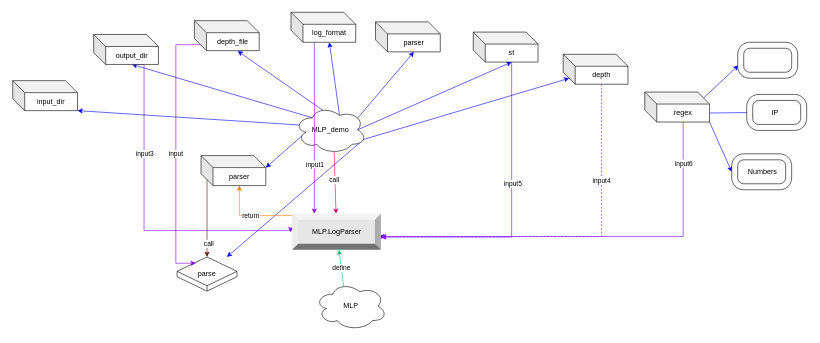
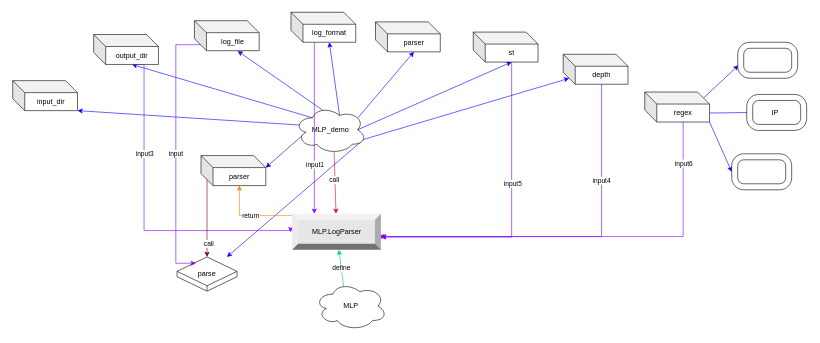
  <mxCell id="0" />
  <mxCell id="1" parent="0" />
  <mxCell id="2" style="rounded=0;orthogonalLoop=1;jettySize=auto;html=1;exitX=0.07;exitY=0.4;exitDx=0;exitDy=0;exitPerimeter=0;entryX=1;entryY=1;entryDx=0;entryDy=0;entryPerimeter=0;fontColor=#000000;strokeColor=#0000FF;" edge="1" parent="1" source="13" target="14"><mxGeometry relative="1" as="geometry" /></mxCell>
  <mxCell id="3" style="edgeStyle=none;rounded=0;orthogonalLoop=1;jettySize=auto;html=1;exitX=0.25;exitY=0.25;exitDx=0;exitDy=0;exitPerimeter=0;entryX=0;entryY=0;entryDx=64;entryDy=50;entryPerimeter=0;fontColor=#000000;strokeColor=#0000FF;" edge="1" parent="1" source="13" target="17"><mxGeometry relative="1" as="geometry" /></mxCell>
  <mxCell id="4" style="edgeStyle=none;rounded=0;orthogonalLoop=1;jettySize=auto;html=1;exitX=0.4;exitY=0.1;exitDx=0;exitDy=0;exitPerimeter=0;entryX=0.668;entryY=1.013;entryDx=0;entryDy=0;entryPerimeter=0;fontColor=#000000;strokeColor=#0000FF;" edge="1" parent="1" source="13" target="18"><mxGeometry relative="1" as="geometry" /></mxCell>
  <mxCell id="5" style="edgeStyle=none;rounded=0;orthogonalLoop=1;jettySize=auto;html=1;exitX=0.625;exitY=0.2;exitDx=0;exitDy=0;exitPerimeter=0;entryX=0;entryY=0;entryDx=64;entryDy=50;entryPerimeter=0;fontColor=#000000;strokeColor=#0000FF;" edge="1" parent="1" source="13" target="21"><mxGeometry relative="1" as="geometry" /></mxCell>
  <mxCell id="6" style="edgeStyle=none;rounded=0;orthogonalLoop=1;jettySize=auto;html=1;exitX=0.88;exitY=0.25;exitDx=0;exitDy=0;exitPerimeter=0;entryX=0;entryY=0;entryDx=64;entryDy=50;entryPerimeter=0;strokeColor=#0000FF;fontColor=#000000;" edge="1" parent="1" source="13" target="22"><mxGeometry relative="1" as="geometry" /></mxCell>
  <mxCell id="7" style="edgeStyle=none;rounded=0;orthogonalLoop=1;jettySize=auto;html=1;exitX=0.875;exitY=0.5;exitDx=0;exitDy=0;exitPerimeter=0;entryX=0;entryY=0;entryDx=64;entryDy=50;entryPerimeter=0;strokeColor=#0000FF;fontColor=#000000;" edge="1" parent="1" source="13" target="25"><mxGeometry relative="1" as="geometry" /></mxCell>
  <mxCell id="8" style="edgeStyle=none;rounded=0;orthogonalLoop=1;jettySize=auto;html=1;exitX=0.96;exitY=0.7;exitDx=0;exitDy=0;exitPerimeter=0;entryX=0;entryY=0;entryDx=10;entryDy=40;entryPerimeter=0;strokeColor=#0000FF;fontColor=#000000;" edge="1" parent="1" source="13" target="28"><mxGeometry relative="1" as="geometry" /></mxCell>
  <mxCell id="9" style="edgeStyle=none;rounded=0;orthogonalLoop=1;jettySize=auto;html=1;exitX=0.96;exitY=0.7;exitDx=0;exitDy=0;exitPerimeter=0;strokeColor=#0000FF;fontColor=#000000;" edge="1" parent="1" source="13" target="47"><mxGeometry relative="1" as="geometry" /></mxCell>
  <mxCell id="10" style="edgeStyle=none;rounded=0;orthogonalLoop=1;jettySize=auto;html=1;exitX=0.55;exitY=0.95;exitDx=0;exitDy=0;exitPerimeter=0;strokeColor=#CC0066;fontColor=#000000;" edge="1" parent="1" source="13" target="40"><mxGeometry relative="1" as="geometry" /></mxCell>
  <mxCell id="11" value="call" style="edgeLabel;html=1;align=center;verticalAlign=middle;resizable=0;points=[];fontColor=#000000;" vertex="1" connectable="0" parent="10"><mxGeometry x="-0.104" y="-2" relative="1" as="geometry"><mxPoint as="offset" /></mxGeometry></mxCell>
  <mxCell id="12" style="rounded=0;orthogonalLoop=1;jettySize=auto;html=1;exitX=0.16;exitY=0.55;exitDx=0;exitDy=0;exitPerimeter=0;entryX=0;entryY=0;entryDx=108;entryDy=20;entryPerimeter=0;strokeColor=#0000CC;fontColor=#000000;" edge="1" parent="1" source="13" target="46"><mxGeometry relative="1" as="geometry" /></mxCell>
  <mxCell id="13" value="MLP_demo" style="ellipse;shape=cloud;whiteSpace=wrap;html=1;" vertex="1" parent="1"><mxGeometry x="490" y="176" width="120" height="80" as="geometry" /></mxCell>
  <mxCell id="14" value="&lt;font color=&quot;#000000&quot;&gt;input_dir&lt;/font&gt;" style="shape=cube;whiteSpace=wrap;html=1;boundedLbl=1;backgroundOutline=1;darkOpacity=0.05;darkOpacity2=0.1;fontColor=#67AB9F;" vertex="1" parent="1"><mxGeometry x="20" y="134" width="108" height="50" as="geometry" /></mxCell>
  <mxCell id="15" style="edgeStyle=orthogonalEdgeStyle;rounded=0;orthogonalLoop=1;jettySize=auto;html=1;exitX=0;exitY=0;exitDx=64;exitDy=50;exitPerimeter=0;entryX=-0.017;entryY=0.512;entryDx=0;entryDy=0;entryPerimeter=0;strokeColor=#7F00FF;fontColor=#000000;" edge="1" parent="1" source="17" target="40"><mxGeometry relative="1" as="geometry"><Array as="points"><mxPoint x="239" y="107" /><mxPoint x="239" y="384" /><mxPoint x="484" y="384" /></Array></mxGeometry></mxCell>
  <mxCell id="16" value="input3" style="edgeLabel;html=1;align=center;verticalAlign=middle;resizable=0;points=[];fontColor=#000000;" vertex="1" connectable="0" parent="15"><mxGeometry x="-0.383" relative="1" as="geometry"><mxPoint as="offset" /></mxGeometry></mxCell>
  <mxCell id="17" value="&lt;font color=&quot;#000000&quot;&gt;output_dir&lt;/font&gt;" style="shape=cube;whiteSpace=wrap;html=1;boundedLbl=1;backgroundOutline=1;darkOpacity=0.05;darkOpacity2=0.1;fontColor=#67AB9F;" vertex="1" parent="1"><mxGeometry x="155" y="57" width="108" height="50" as="geometry" /></mxCell>
- <mxCell id="18" value="&lt;font color=&quot;#000000&quot;&gt;&lt;span style=&quot;caret-color: rgb(0, 0, 0);&quot;&gt;depth_file&lt;/span&gt;&lt;/font&gt;" style="shape=cube;whiteSpace=wrap;html=1;boundedLbl=1;backgroundOutline=1;darkOpacity=0.05;darkOpacity2=0.1;fontColor=#67AB9F;" vertex="1" parent="1"><mxGeometry x="323" y="34" width="108" height="50" as="geometry" /></mxCell>
+ <mxCell id="18" value="&lt;font color=&quot;#000000&quot;&gt;&lt;span style=&quot;caret-color: rgb(0, 0, 0);&quot;&gt;log_file&lt;/span&gt;&lt;/font&gt;" style="shape=cube;whiteSpace=wrap;html=1;boundedLbl=1;backgroundOutline=1;darkOpacity=0.05;darkOpacity2=0.1;fontColor=#67AB9F;" vertex="1" parent="1"><mxGeometry x="323" y="34" width="108" height="50" as="geometry" /></mxCell>
  <mxCell id="19" style="rounded=0;orthogonalLoop=1;jettySize=auto;html=1;strokeColor=#7F00FF;fontColor=#000000;edgeStyle=orthogonalEdgeStyle;" edge="1" parent="1" source="21" target="40"><mxGeometry relative="1" as="geometry"><Array as="points"><mxPoint x="523" y="290" /><mxPoint x="523" y="290" /></Array></mxGeometry></mxCell>
  <mxCell id="20" value="input1" style="edgeLabel;html=1;align=center;verticalAlign=middle;resizable=0;points=[];fontColor=#000000;" vertex="1" connectable="0" parent="19"><mxGeometry x="0.222" y="-1" relative="1" as="geometry"><mxPoint x="1" y="28" as="offset" /></mxGeometry></mxCell>
  <mxCell id="21" value="&lt;font color=&quot;#000000&quot;&gt;&lt;span style=&quot;caret-color: rgb(0, 0, 0);&quot;&gt;log_format&lt;/span&gt;&lt;/font&gt;" style="shape=cube;whiteSpace=wrap;html=1;boundedLbl=1;backgroundOutline=1;darkOpacity=0.05;darkOpacity2=0.1;fontColor=#67AB9F;" vertex="1" parent="1"><mxGeometry x="484" y="20" width="108" height="50" as="geometry" /></mxCell>
  <mxCell id="22" value="&lt;font color=&quot;#000000&quot;&gt;&lt;span style=&quot;caret-color: rgb(0, 0, 0);&quot;&gt;parser&lt;/span&gt;&lt;/font&gt;" style="shape=cube;whiteSpace=wrap;html=1;boundedLbl=1;backgroundOutline=1;darkOpacity=0.05;darkOpacity2=0.1;fontColor=#67AB9F;" vertex="1" parent="1"><mxGeometry x="625" y="36" width="108" height="50" as="geometry" /></mxCell>
  <mxCell id="23" style="edgeStyle=orthogonalEdgeStyle;rounded=0;orthogonalLoop=1;jettySize=auto;html=1;exitX=0;exitY=0;exitDx=64;exitDy=50;exitPerimeter=0;entryX=0.997;entryY=0.648;entryDx=0;entryDy=0;entryPerimeter=0;strokeColor=#7F00FF;fontColor=#000000;" edge="1" parent="1" source="25" target="40"><mxGeometry relative="1" as="geometry" /></mxCell>
  <mxCell id="24" value="input5" style="edgeLabel;html=1;align=center;verticalAlign=middle;resizable=0;points=[];fontColor=#000000;" vertex="1" connectable="0" parent="23"><mxGeometry x="-0.209" y="1" relative="1" as="geometry"><mxPoint as="offset" /></mxGeometry></mxCell>
  <mxCell id="25" value="&lt;font color=&quot;#000000&quot;&gt;&lt;span style=&quot;caret-color: rgb(0, 0, 0);&quot;&gt;st&lt;/span&gt;&lt;/font&gt;" style="shape=cube;whiteSpace=wrap;html=1;boundedLbl=1;backgroundOutline=1;darkOpacity=0.05;darkOpacity2=0.1;fontColor=#67AB9F;" vertex="1" parent="1"><mxGeometry x="788" y="53" width="108" height="50" as="geometry" /></mxCell>
- <mxCell id="26" style="edgeStyle=orthogonalEdgeStyle;rounded=0;orthogonalLoop=1;jettySize=auto;html=1;exitX=0;exitY=0;exitDx=64;exitDy=50;exitPerimeter=0;entryX=1.003;entryY=0.633;entryDx=0;entryDy=0;entryPerimeter=0;strokeColor=#7F00FF;fontColor=#000000;dashed=1;" edge="1" parent="1" source="28" target="40"><mxGeometry relative="1" as="geometry" /></mxCell>
+ <mxCell id="26" style="edgeStyle=orthogonalEdgeStyle;rounded=0;orthogonalLoop=1;jettySize=auto;html=1;exitX=0;exitY=0;exitDx=64;exitDy=50;exitPerimeter=0;entryX=1.003;entryY=0.633;entryDx=0;entryDy=0;entryPerimeter=0;strokeColor=#7F00FF;fontColor=#000000;" edge="1" parent="1" source="28" target="40"><mxGeometry relative="1" as="geometry" /></mxCell>
  <mxCell id="27" value="input4" style="edgeLabel;html=1;align=center;verticalAlign=middle;resizable=0;points=[];fontColor=#000000;" vertex="1" connectable="0" parent="26"><mxGeometry x="-0.484" y="-1" relative="1" as="geometry"><mxPoint as="offset" /></mxGeometry></mxCell>
  <mxCell id="28" value="&lt;font color=&quot;#000000&quot;&gt;&lt;span style=&quot;caret-color: rgb(0, 0, 0);&quot;&gt;depth&lt;/span&gt;&lt;/font&gt;" style="shape=cube;whiteSpace=wrap;html=1;boundedLbl=1;backgroundOutline=1;darkOpacity=0.05;darkOpacity2=0.1;fontColor=#67AB9F;" vertex="1" parent="1"><mxGeometry x="938" y="90" width="108" height="50" as="geometry" /></mxCell>
  <mxCell id="29" style="edgeStyle=none;rounded=0;orthogonalLoop=1;jettySize=auto;html=1;exitX=0;exitY=0;exitDx=98;exitDy=10;exitPerimeter=0;entryX=0.013;entryY=0.641;entryDx=0;entryDy=0;entryPerimeter=0;strokeColor=#0000FF;fontColor=#000000;" edge="1" parent="1" source="34" target="35"><mxGeometry relative="1" as="geometry" /></mxCell>
  <mxCell id="30" style="edgeStyle=none;rounded=0;orthogonalLoop=1;jettySize=auto;html=1;exitX=0;exitY=0;exitDx=108;exitDy=35;exitPerimeter=0;entryX=0;entryY=0.5;entryDx=10;entryDy=0;entryPerimeter=0;strokeColor=#0000FF;fontColor=#000000;" edge="1" parent="1" source="34" target="36"><mxGeometry relative="1" as="geometry" /></mxCell>
  <mxCell id="31" style="edgeStyle=none;rounded=0;orthogonalLoop=1;jettySize=auto;html=1;exitX=1;exitY=1;exitDx=0;exitDy=0;exitPerimeter=0;entryX=0;entryY=0.5;entryDx=0;entryDy=0;entryPerimeter=0;strokeColor=#0000FF;fontColor=#000000;" edge="1" parent="1" source="34" target="38"><mxGeometry relative="1" as="geometry" /></mxCell>
  <mxCell id="32" style="edgeStyle=orthogonalEdgeStyle;rounded=0;orthogonalLoop=1;jettySize=auto;html=1;exitX=0;exitY=0;exitDx=64;exitDy=50;exitPerimeter=0;entryX=1.009;entryY=0.709;entryDx=0;entryDy=0;entryPerimeter=0;strokeColor=#7F00FF;fontColor=#000000;" edge="1" parent="1" source="34" target="40"><mxGeometry relative="1" as="geometry"><Array as="points"><mxPoint x="1138" y="394" /><mxPoint x="635" y="394" /></Array></mxGeometry></mxCell>
  <mxCell id="33" value="input6" style="edgeLabel;html=1;align=center;verticalAlign=middle;resizable=0;points=[];fontColor=#000000;" vertex="1" connectable="0" parent="32"><mxGeometry x="-0.804" relative="1" as="geometry"><mxPoint as="offset" /></mxGeometry></mxCell>
  <mxCell id="34" value="&lt;font color=&quot;#000000&quot;&gt;&lt;span style=&quot;caret-color: rgb(0, 0, 0);&quot;&gt;regex&lt;/span&gt;&lt;/font&gt;" style="shape=cube;whiteSpace=wrap;html=1;boundedLbl=1;backgroundOutline=1;darkOpacity=0.05;darkOpacity2=0.1;fontColor=#67AB9F;" vertex="1" parent="1"><mxGeometry x="1074" y="153" width="108" height="50" as="geometry" /></mxCell>
  <mxCell id="35" value="" style="verticalLabelPosition=bottom;verticalAlign=top;html=1;shape=mxgraph.basic.rounded_frame;dx=10;fontColor=#000000;" vertex="1" parent="1"><mxGeometry x="1229" y="70" width="100" height="60" as="geometry" /></mxCell>
  <mxCell id="36" value="" style="verticalLabelPosition=bottom;verticalAlign=top;html=1;shape=mxgraph.basic.rounded_frame;dx=10;fontColor=#000000;" vertex="1" parent="1"><mxGeometry x="1244" y="157" width="100" height="60" as="geometry" /></mxCell>
  <mxCell id="37" value="IP" style="text;html=1;align=center;verticalAlign=middle;resizable=0;points=[];autosize=1;strokeColor=none;fillColor=none;fontColor=#000000;" vertex="1" parent="1"><mxGeometry x="1276" y="174" width="29" height="26" as="geometry" /></mxCell>
  <mxCell id="38" value="" style="verticalLabelPosition=bottom;verticalAlign=top;html=1;shape=mxgraph.basic.rounded_frame;dx=10;fontColor=#000000;" vertex="1" parent="1"><mxGeometry x="1219" y="256" width="100" height="60" as="geometry" /></mxCell>
- <mxCell id="39" value="Numbers" style="text;html=1;align=center;verticalAlign=middle;resizable=0;points=[];autosize=1;strokeColor=none;fillColor=none;fontColor=#000000;" vertex="1" parent="1"><mxGeometry x="1236" y="273" width="67" height="26" as="geometry" /></mxCell>
  <mxCell id="40" value="MLP.LogParser" style="labelPosition=center;verticalLabelPosition=middle;align=center;html=1;shape=mxgraph.basic.shaded_button;dx=10;fillColor=#E6E6E6;strokeColor=none;fontColor=#000000;" vertex="1" parent="1"><mxGeometry x="486" y="356" width="148" height="60" as="geometry" /></mxCell>
  <mxCell id="41" value="define" style="edgeStyle=none;rounded=0;orthogonalLoop=1;jettySize=auto;html=1;exitX=0.4;exitY=0.1;exitDx=0;exitDy=0;exitPerimeter=0;strokeColor=#00CC66;fontColor=#000000;" edge="1" parent="1" source="42" target="40"><mxGeometry relative="1" as="geometry" /></mxCell>
  <mxCell id="42" value="MLP" style="ellipse;shape=cloud;whiteSpace=wrap;html=1;fontColor=#000000;" vertex="1" parent="1"><mxGeometry x="524" y="470" width="120" height="80" as="geometry" /></mxCell>
  <mxCell id="43" value="return" style="edgeStyle=orthogonalEdgeStyle;rounded=0;orthogonalLoop=1;jettySize=auto;html=1;exitX=0;exitY=0;exitDx=64;exitDy=50;exitPerimeter=0;strokeColor=#FF8000;fontColor=#000000;startArrow=classic;startFill=1;endArrow=none;endFill=0;" edge="1" parent="1" source="46" target="40"><mxGeometry relative="1" as="geometry"><Array as="points"><mxPoint x="398" y="359" /></Array></mxGeometry></mxCell>
  <mxCell id="44" style="edgeStyle=orthogonalEdgeStyle;rounded=0;orthogonalLoop=1;jettySize=auto;html=1;exitX=0;exitY=0;exitDx=10;exitDy=40;exitPerimeter=0;strokeColor=#660000;fontColor=#000000;startArrow=none;startFill=0;endArrow=classic;endFill=1;" edge="1" parent="1" source="46" target="47"><mxGeometry relative="1" as="geometry" /></mxCell>
  <mxCell id="45" value="call" style="edgeLabel;html=1;align=center;verticalAlign=middle;resizable=0;points=[];fontColor=#000000;" vertex="1" connectable="0" parent="44"><mxGeometry x="0.642" y="2" relative="1" as="geometry"><mxPoint as="offset" /></mxGeometry></mxCell>
  <mxCell id="46" value="&lt;font color=&quot;#000000&quot;&gt;&lt;span style=&quot;caret-color: rgb(0, 0, 0);&quot;&gt;parser&lt;/span&gt;&lt;/font&gt;" style="shape=cube;whiteSpace=wrap;html=1;boundedLbl=1;backgroundOutline=1;darkOpacity=0.05;darkOpacity2=0.1;fontColor=#67AB9F;" vertex="1" parent="1"><mxGeometry x="334" y="259" width="108" height="50" as="geometry" /></mxCell>
  <mxCell id="47" value="parse" style="whiteSpace=wrap;html=1;shape=mxgraph.basic.isocube;isoAngle=15;fontColor=#000000;" vertex="1" parent="1"><mxGeometry x="294" y="428" width="100" height="57" as="geometry" /></mxCell>
  <mxCell id="48" style="edgeStyle=orthogonalEdgeStyle;rounded=0;orthogonalLoop=1;jettySize=auto;html=1;exitX=0;exitY=0;exitDx=10;exitDy=40;exitPerimeter=0;entryX=0.314;entryY=0.185;entryDx=0;entryDy=0;entryPerimeter=0;strokeColor=#7F00FF;fontColor=#000000;" edge="1" parent="1" source="18" target="47"><mxGeometry relative="1" as="geometry"><mxPoint x="94" y="194" as="sourcePoint" /><mxPoint x="494.52" y="395.82" as="targetPoint" /><Array as="points"><mxPoint x="292" y="74" /><mxPoint x="292" y="439" /></Array></mxGeometry></mxCell>
  <mxCell id="49" value="input" style="edgeLabel;html=1;align=center;verticalAlign=middle;resizable=0;points=[];fontColor=#000000;" vertex="1" connectable="0" parent="48"><mxGeometry x="0.013" y="-1" relative="1" as="geometry"><mxPoint as="offset" /></mxGeometry></mxCell>
